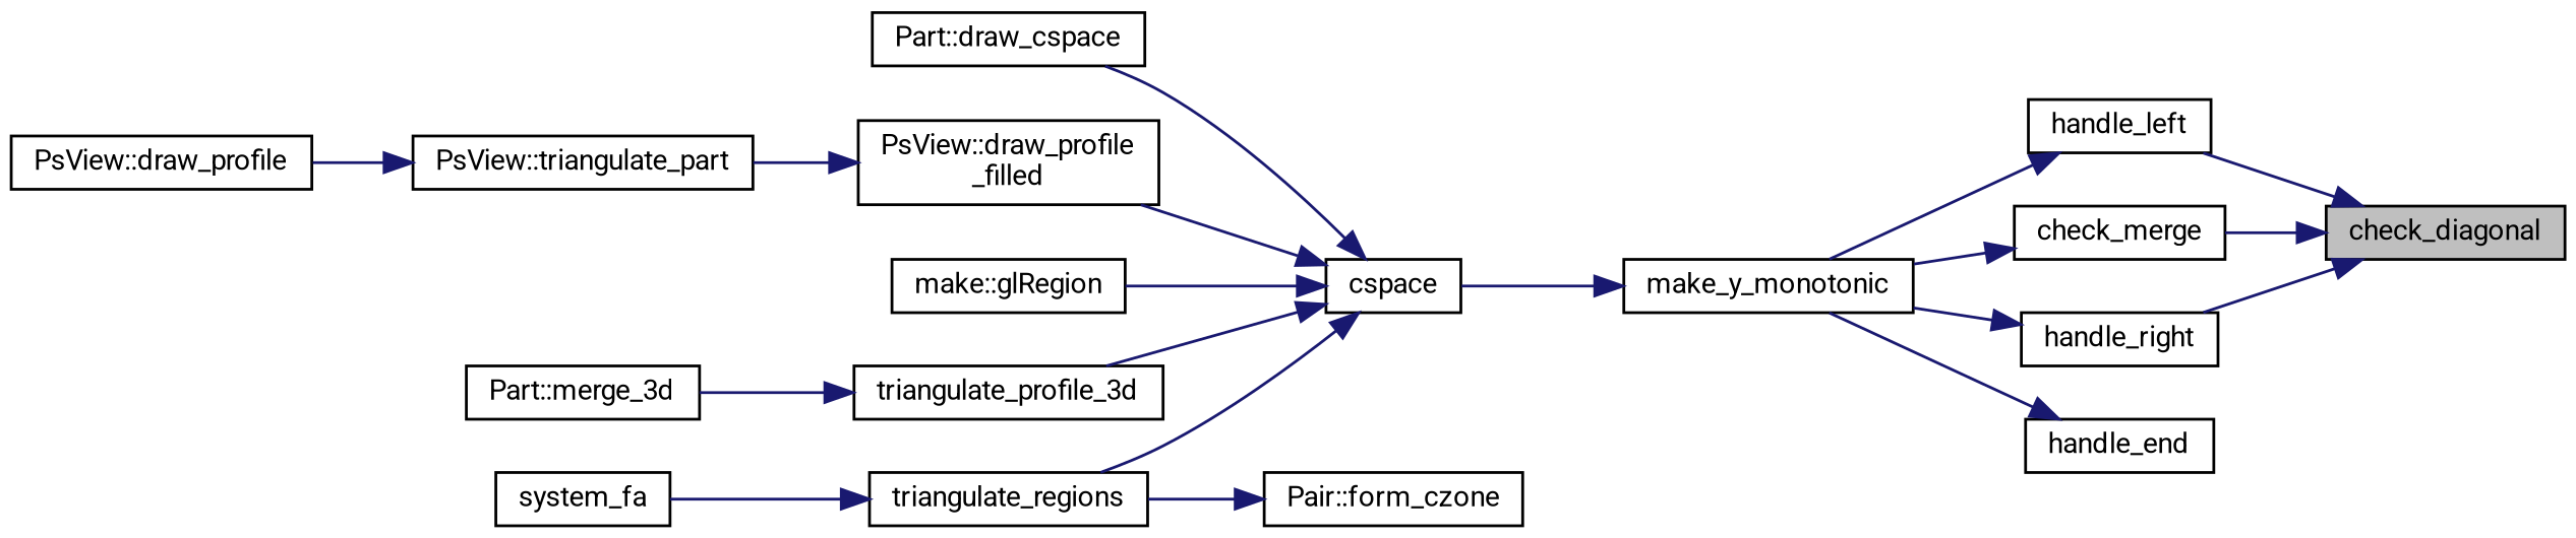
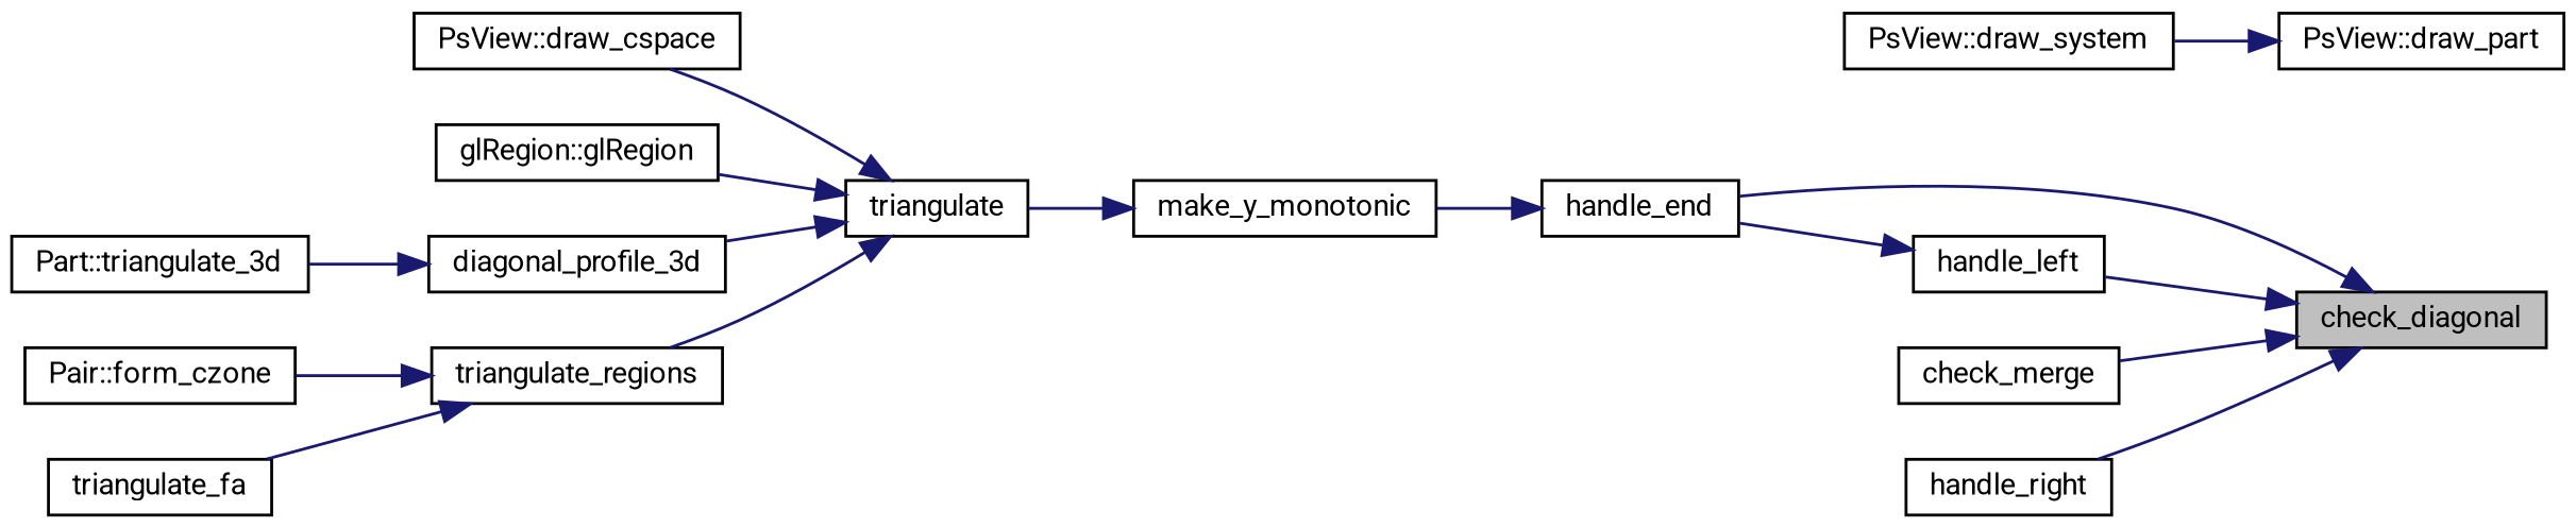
  digraph {
    fontname=Roboto
    rankdir=RL
    node [color=black fillcolor=white fontname=Roboto fontsize=10 shape=record style=filled]
    edge [color=midnightblue dir=back fontname=Roboto fontsize=10 labelfontname=Helvetica labelfontsize=10 style=solid]
    n1 [fillcolor=grey75 fontcolor=black height=0.2 label=check_diagonal width=0.4]
    n2 [height=0.2 label=handle_end width=0.4]
    n3 [height=0.2 label=handle_left width=0.4]
    n4 [height=0.2 label=check_merge width=0.4]
    n5 [height=0.2 label=handle_right width=0.4]
    n6 [height=0.2 label=make_y_monotonic width=0.4]
-   n7 [height=0.2 label=cspace width=0.4]
-   n8 [height=0.2 label="Part::draw_cspace" width=0.4]
-   n9 [height=0.2 label="PsView::draw_profile\l_filled" width=0.4]
-   n10 [height=0.2 label="make::glRegion" width=0.4]
-   n11 [height=0.2 label=triangulate_profile_3d width=0.4]
+   n7 [height=0.2 label=triangulate width=0.4]
+   n8 [height=0.2 label="PsView::draw_cspace" width=0.4]
+   n10 [height=0.2 label="glRegion::glRegion" width=0.4]
+   n11 [height=0.2 label=diagonal_profile_3d width=0.4]
    n12 [height=0.2 label=triangulate_regions width=0.4]
-   n13 [height=0.2 label="PsView::triangulate_part" width=0.4]
-   n14 [height=0.2 label="Part::merge_3d" width=0.4]
+   n13 [height=0.2 label="PsView::draw_part" width=0.4]
+   n14 [height=0.2 label="Part::triangulate_3d" width=0.4]
    n15 [height=0.2 label="Pair::form_czone" width=0.4]
-   n16 [height=0.2 label=system_fa width=0.4]
-   n17 [height=0.2 label="PsView::draw_profile" width=0.4]
+   n16 [height=0.2 label=triangulate_fa width=0.4]
+   n17 [height=0.2 label="PsView::draw_system" width=0.4]
+   n1 -> n2
    n1 -> n3
    n1 -> n4
    n1 -> n5
    n2 -> n6
-   n3 -> n6
-   n4 -> n6
-   n5 -> n6
+   n3 -> n2
    n6 -> n7
    n7 -> n8
-   n7 -> n9
    n7 -> n10
    n7 -> n11
    n7 -> n12
-   n9 -> n13
    n11 -> n14
-   n15 -> n12
+   n12 -> n15
    n12 -> n16
    n13 -> n17
  }
